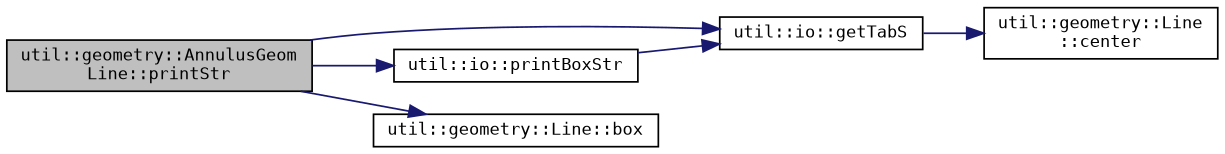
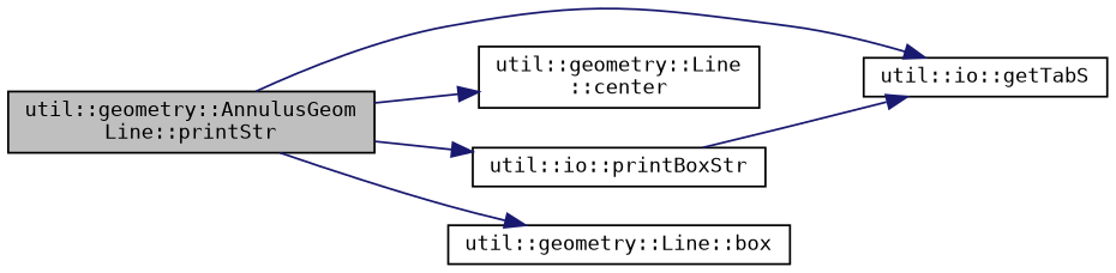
  digraph {
    fontname="DejaVu Sans Mono"
    rankdir=LR
    node [color=black fillcolor=white fontname="DejaVu Sans Mono" fontsize=10 shape=record style=filled]
    edge [color=midnightblue fontname="DejaVu Sans Mono" fontsize=10 labelfontname=Helvetica labelfontsize=10 style=solid]
    n1 [fillcolor=grey75 fontcolor=black height=0.2 label="util::geometry::AnnulusGeom\lLine::printStr" width=0.4]
    n2 [height=0.2 label="util::io::getTabS" width=0.4]
    n3 [height=0.2 label="util::geometry::Line\l::center" width=0.4]
    n4 [height=0.2 label="util::io::printBoxStr" width=0.4]
    n5 [height=0.2 label="util::geometry::Line::box" width=0.4]
    n1 -> n2
-   n2 -> n3
+   n1 -> n3
    n1 -> n4
    n1 -> n5
    n4 -> n2
  }
